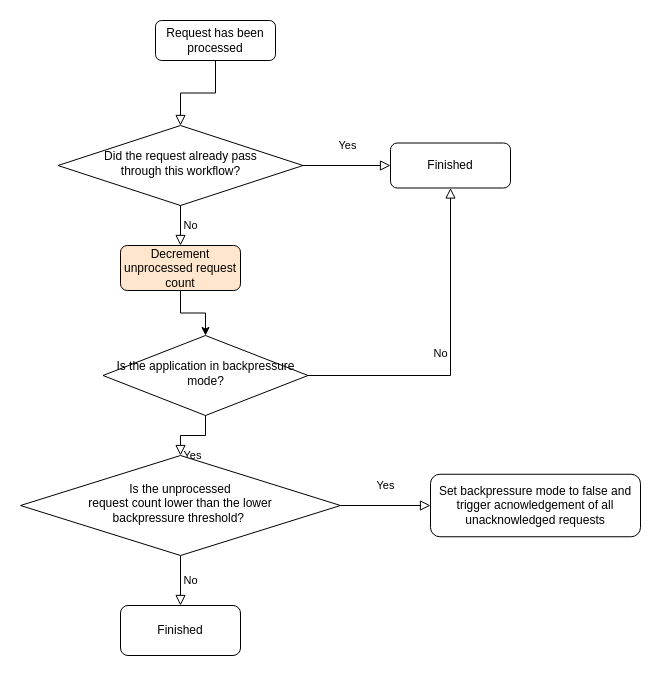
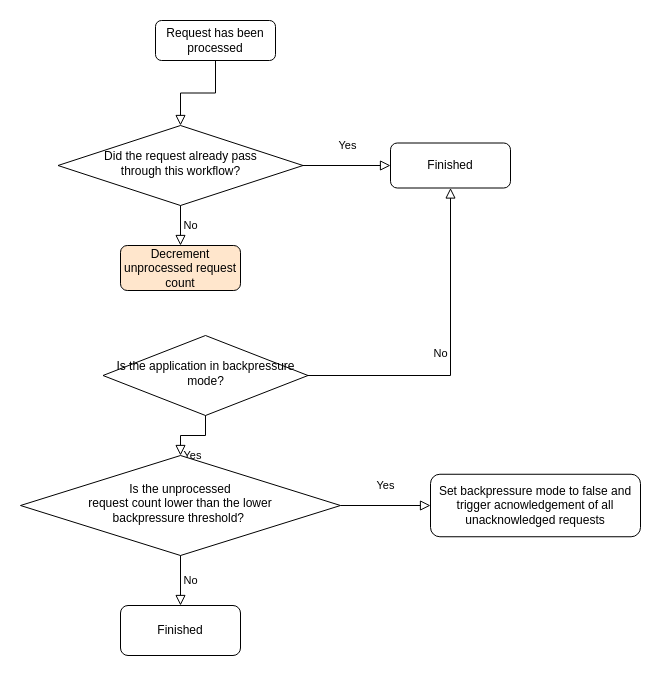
  <mxCell id="0" />
  <mxCell id="1" parent="0" />
  <mxCell id="2" value="" style="rounded=0;html=1;jettySize=auto;orthogonalLoop=1;fontSize=11;endArrow=block;endFill=0;endSize=8;strokeWidth=1;shadow=0;labelBackgroundColor=none;edgeStyle=orthogonalEdgeStyle;" edge="1" parent="1" source="3" target="4"><mxGeometry relative="1" as="geometry" /></mxCell>
  <mxCell id="3" value="Request has been processed" style="rounded=1;whiteSpace=wrap;html=1;fontSize=12;glass=0;strokeWidth=1;shadow=0;" vertex="1" parent="1"><mxGeometry x="155" y="20" width="120" height="40" as="geometry" /></mxCell>
  <mxCell id="4" value="Did the request already pass&lt;br&gt;through this workflow?" style="rhombus;whiteSpace=wrap;html=1;shadow=0;fontFamily=Helvetica;fontSize=12;align=center;strokeWidth=1;spacing=6;spacingTop=-4;" vertex="1" parent="1"><mxGeometry x="57.5" y="125" width="245" height="80" as="geometry" /></mxCell>
  <mxCell id="5" value="Is the application in backpressure mode?" style="rhombus;whiteSpace=wrap;html=1;shadow=0;fontFamily=Helvetica;fontSize=12;align=center;strokeWidth=1;spacing=6;spacingTop=-4;" vertex="1" parent="1"><mxGeometry x="102.5" y="335" width="205" height="80" as="geometry" /></mxCell>
  <mxCell id="6" value="Finished" style="rounded=1;whiteSpace=wrap;html=1;fontSize=12;glass=0;strokeWidth=1;shadow=0;" vertex="1" parent="1"><mxGeometry x="390" y="142.5" width="120" height="45" as="geometry" /></mxCell>
  <mxCell id="7" value="Yes" style="rounded=0;html=1;jettySize=auto;orthogonalLoop=1;fontSize=11;endArrow=block;endFill=0;endSize=8;strokeWidth=1;shadow=0;labelBackgroundColor=none;edgeStyle=orthogonalEdgeStyle;entryX=0.5;entryY=0;entryDx=0;entryDy=0;exitX=0.5;exitY=1;exitDx=0;exitDy=0;" edge="1" parent="1" source="5" target="8"><mxGeometry y="20" relative="1" as="geometry"><mxPoint as="offset" /><mxPoint x="190" y="285" as="sourcePoint" /><mxPoint x="180" y="455" as="targetPoint" /></mxGeometry></mxCell>
  <mxCell id="8" value="Is the unprocessed&lt;br&gt;request count lower than the lower&lt;br&gt;backpressure threshold?&amp;nbsp;" style="rhombus;whiteSpace=wrap;html=1;shadow=0;fontFamily=Helvetica;fontSize=12;align=center;strokeWidth=1;spacing=6;spacingTop=-4;" vertex="1" parent="1"><mxGeometry x="20" y="455" width="320" height="100" as="geometry" /></mxCell>
  <mxCell id="9" value="Set backpressure mode to false and trigger acnowledgement of all unacknowledged requests" style="rounded=1;whiteSpace=wrap;html=1;fontSize=12;glass=0;strokeWidth=1;shadow=0;" vertex="1" parent="1"><mxGeometry x="430" y="473.75" width="210" height="62.5" as="geometry" /></mxCell>
  <mxCell id="10" value="Yes" style="rounded=0;html=1;jettySize=auto;orthogonalLoop=1;fontSize=11;endArrow=block;endFill=0;endSize=8;strokeWidth=1;shadow=0;labelBackgroundColor=none;edgeStyle=orthogonalEdgeStyle;entryX=0;entryY=0.5;entryDx=0;entryDy=0;exitX=1;exitY=0.5;exitDx=0;exitDy=0;" edge="1" parent="1" source="8" target="9"><mxGeometry y="20" relative="1" as="geometry"><mxPoint as="offset" /><mxPoint x="340" y="510" as="sourcePoint" /><mxPoint x="190" y="465" as="targetPoint" /></mxGeometry></mxCell>
  <mxCell id="11" value="Finished" style="rounded=1;whiteSpace=wrap;html=1;fontSize=12;glass=0;strokeWidth=1;shadow=0;" vertex="1" parent="1"><mxGeometry x="120" y="605" width="120" height="50" as="geometry" /></mxCell>
  <mxCell id="12" value="No" style="edgeStyle=orthogonalEdgeStyle;rounded=0;html=1;jettySize=auto;orthogonalLoop=1;fontSize=11;endArrow=block;endFill=0;endSize=8;strokeWidth=1;shadow=0;labelBackgroundColor=none;exitX=0.5;exitY=1;exitDx=0;exitDy=0;entryX=0.5;entryY=0;entryDx=0;entryDy=0;" edge="1" parent="1" source="8" target="11"><mxGeometry y="10" relative="1" as="geometry"><mxPoint as="offset" /><mxPoint x="180" y="680" as="sourcePoint" /><mxPoint x="324" y="360" as="targetPoint" /></mxGeometry></mxCell>
  <mxCell id="13" value="No" style="edgeStyle=orthogonalEdgeStyle;rounded=0;html=1;jettySize=auto;orthogonalLoop=1;fontSize=11;endArrow=block;endFill=0;endSize=8;strokeWidth=1;shadow=0;labelBackgroundColor=none;exitX=1;exitY=0.5;exitDx=0;exitDy=0;entryX=0.5;entryY=1;entryDx=0;entryDy=0;" edge="1" parent="1" source="5" target="6"><mxGeometry y="10" relative="1" as="geometry"><mxPoint as="offset" /><mxPoint x="440" y="265" as="targetPoint" /><mxPoint x="270" y="344.5" as="sourcePoint" /><Array as="points"><mxPoint x="450" y="375" /></Array></mxGeometry></mxCell>
  <mxCell id="14" value="Yes" style="rounded=0;html=1;jettySize=auto;orthogonalLoop=1;fontSize=11;endArrow=block;endFill=0;endSize=8;strokeWidth=1;shadow=0;labelBackgroundColor=none;edgeStyle=orthogonalEdgeStyle;entryX=0;entryY=0.5;entryDx=0;entryDy=0;exitX=1;exitY=0.5;exitDx=0;exitDy=0;" edge="1" parent="1" source="4" target="6"><mxGeometry y="20" relative="1" as="geometry"><mxPoint as="offset" /><mxPoint x="350" y="450" as="sourcePoint" /><mxPoint x="410" y="450" as="targetPoint" /></mxGeometry></mxCell>
  <mxCell id="15" value="No" style="edgeStyle=orthogonalEdgeStyle;rounded=0;html=1;jettySize=auto;orthogonalLoop=1;fontSize=11;endArrow=block;endFill=0;endSize=8;strokeWidth=1;shadow=0;labelBackgroundColor=none;exitX=0.5;exitY=1;exitDx=0;exitDy=0;entryX=0.5;entryY=0;entryDx=0;entryDy=0;" edge="1" parent="1" source="4" target="17"><mxGeometry y="10" relative="1" as="geometry"><mxPoint as="offset" /><mxPoint x="190" y="505" as="sourcePoint" /><mxPoint x="190" y="550" as="targetPoint" /></mxGeometry></mxCell>
- <mxCell id="16" style="edgeStyle=orthogonalEdgeStyle;rounded=0;orthogonalLoop=1;jettySize=auto;html=1;exitX=0.5;exitY=1;exitDx=0;exitDy=0;entryX=0.5;entryY=0;entryDx=0;entryDy=0;" edge="1" parent="1" source="17" target="5"><mxGeometry relative="1" as="geometry" /></mxCell>
  <mxCell id="17" value="Decrement unprocessed request count" style="rounded=1;whiteSpace=wrap;html=1;fontSize=12;glass=0;strokeWidth=1;shadow=0;fillColor=#ffe6cc;" vertex="1" parent="1"><mxGeometry x="120" y="245" width="120" height="45" as="geometry" /></mxCell>
